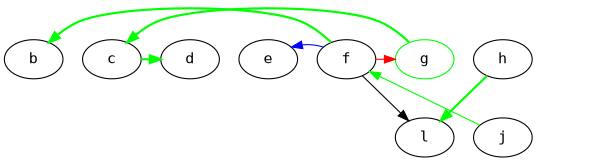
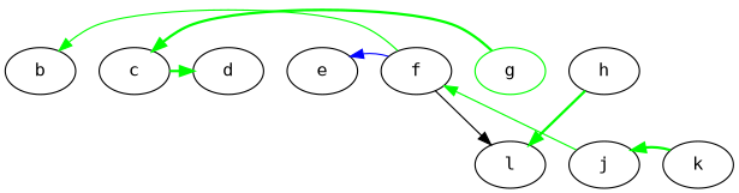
  digraph {
    fontname="DejaVu Sans Mono"
    node [fontname="DejaVu Sans Mono"]
    edge [fontname="DejaVu Sans Mono" style=bold color=green]
    n1 [label=b]
    n2 [label=c]
    n3 [label=d]
    n4 [label=e]
    n5 [label=f]
    n6 [color=green label=g]
    n7 [label=h]
    n8 [label=j]
+   n9 [label=k]
    n10 [label=l]
    subgraph sub_1 {
      rank=same
      n1
      n2
      n3
    }
    subgraph sub_2 {
      rank=same
      n4
      n5
      n6
      n7
    }
    subgraph sub_3 {
      rank=same
      n8
+     n9
      n10
    }
    n1 -> n2 [style=invis color=""]
    n2 -> n3
    n4 -> n5 [style=invis color=""]
-   n5 -> n1 [constraint=false]
+   n5 -> n1 [constraint=false style=solid]
    n5 -> n4 [color=blue constraint=false style=""]
-   n5 -> n6 [color=red style=""]
    n5 -> n10 [style="" color=""]
    n6 -> n2 [constraint=false]
    n6 -> n7 [style=invis color=""]
    n7 -> n10
    n8 -> n5 [constraint=false style=solid]
+   n8 -> n9 [style=invis color=""]
+   n9 -> n8
  }
